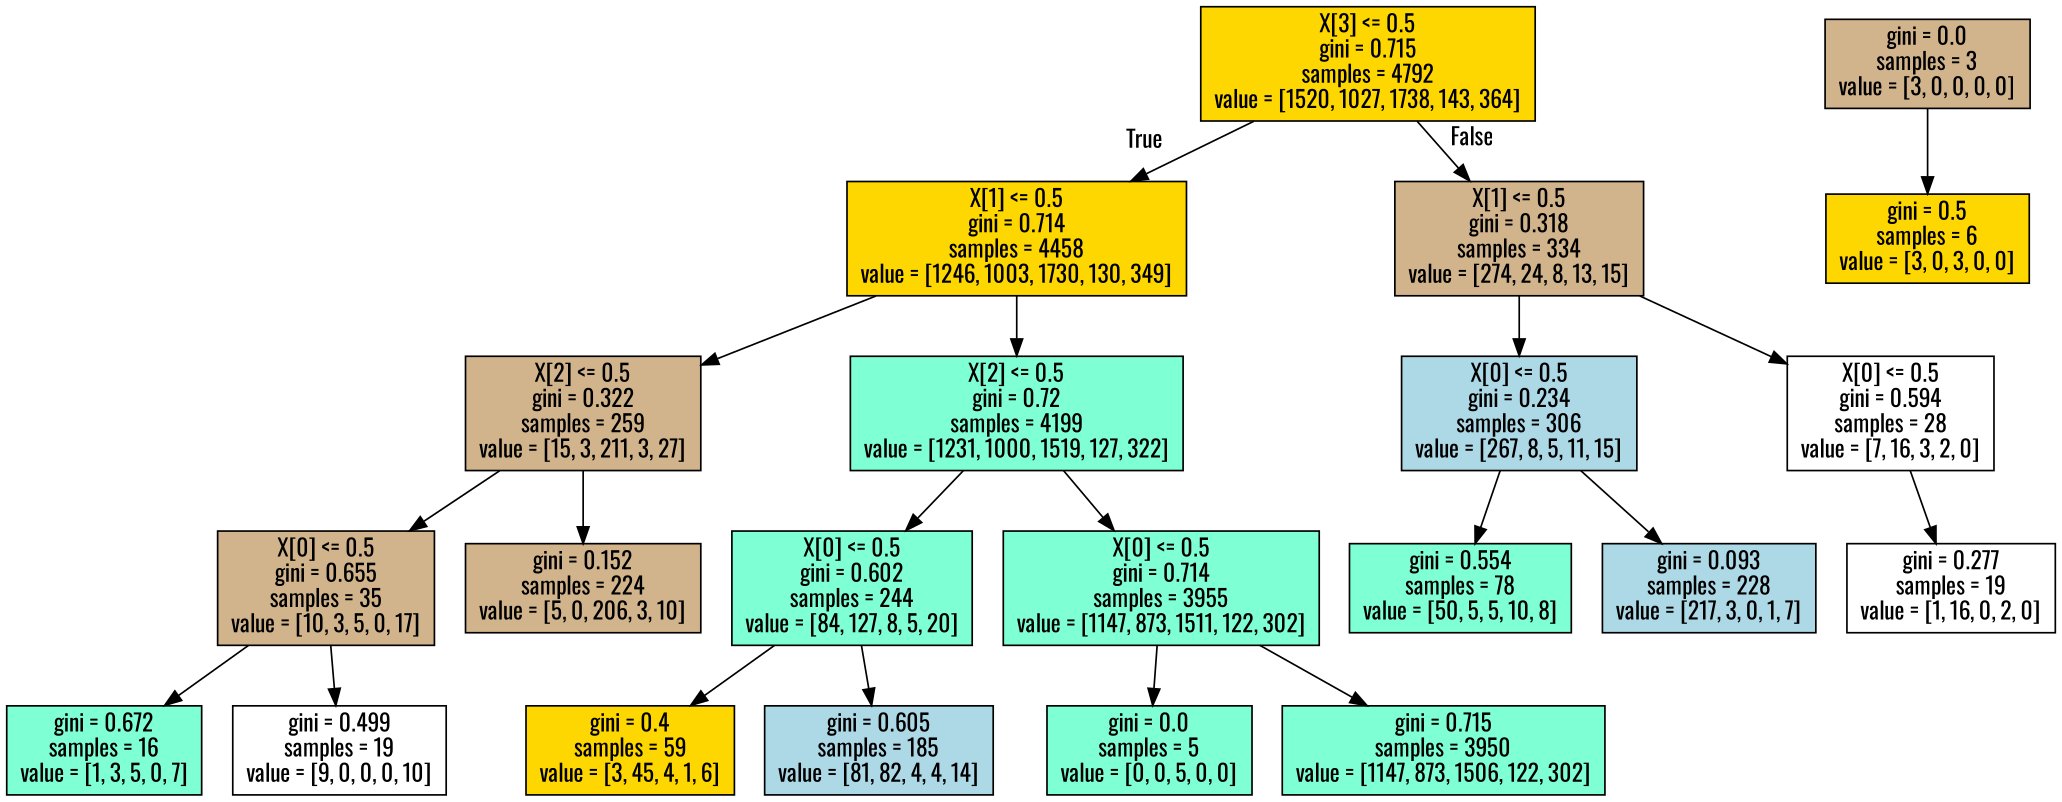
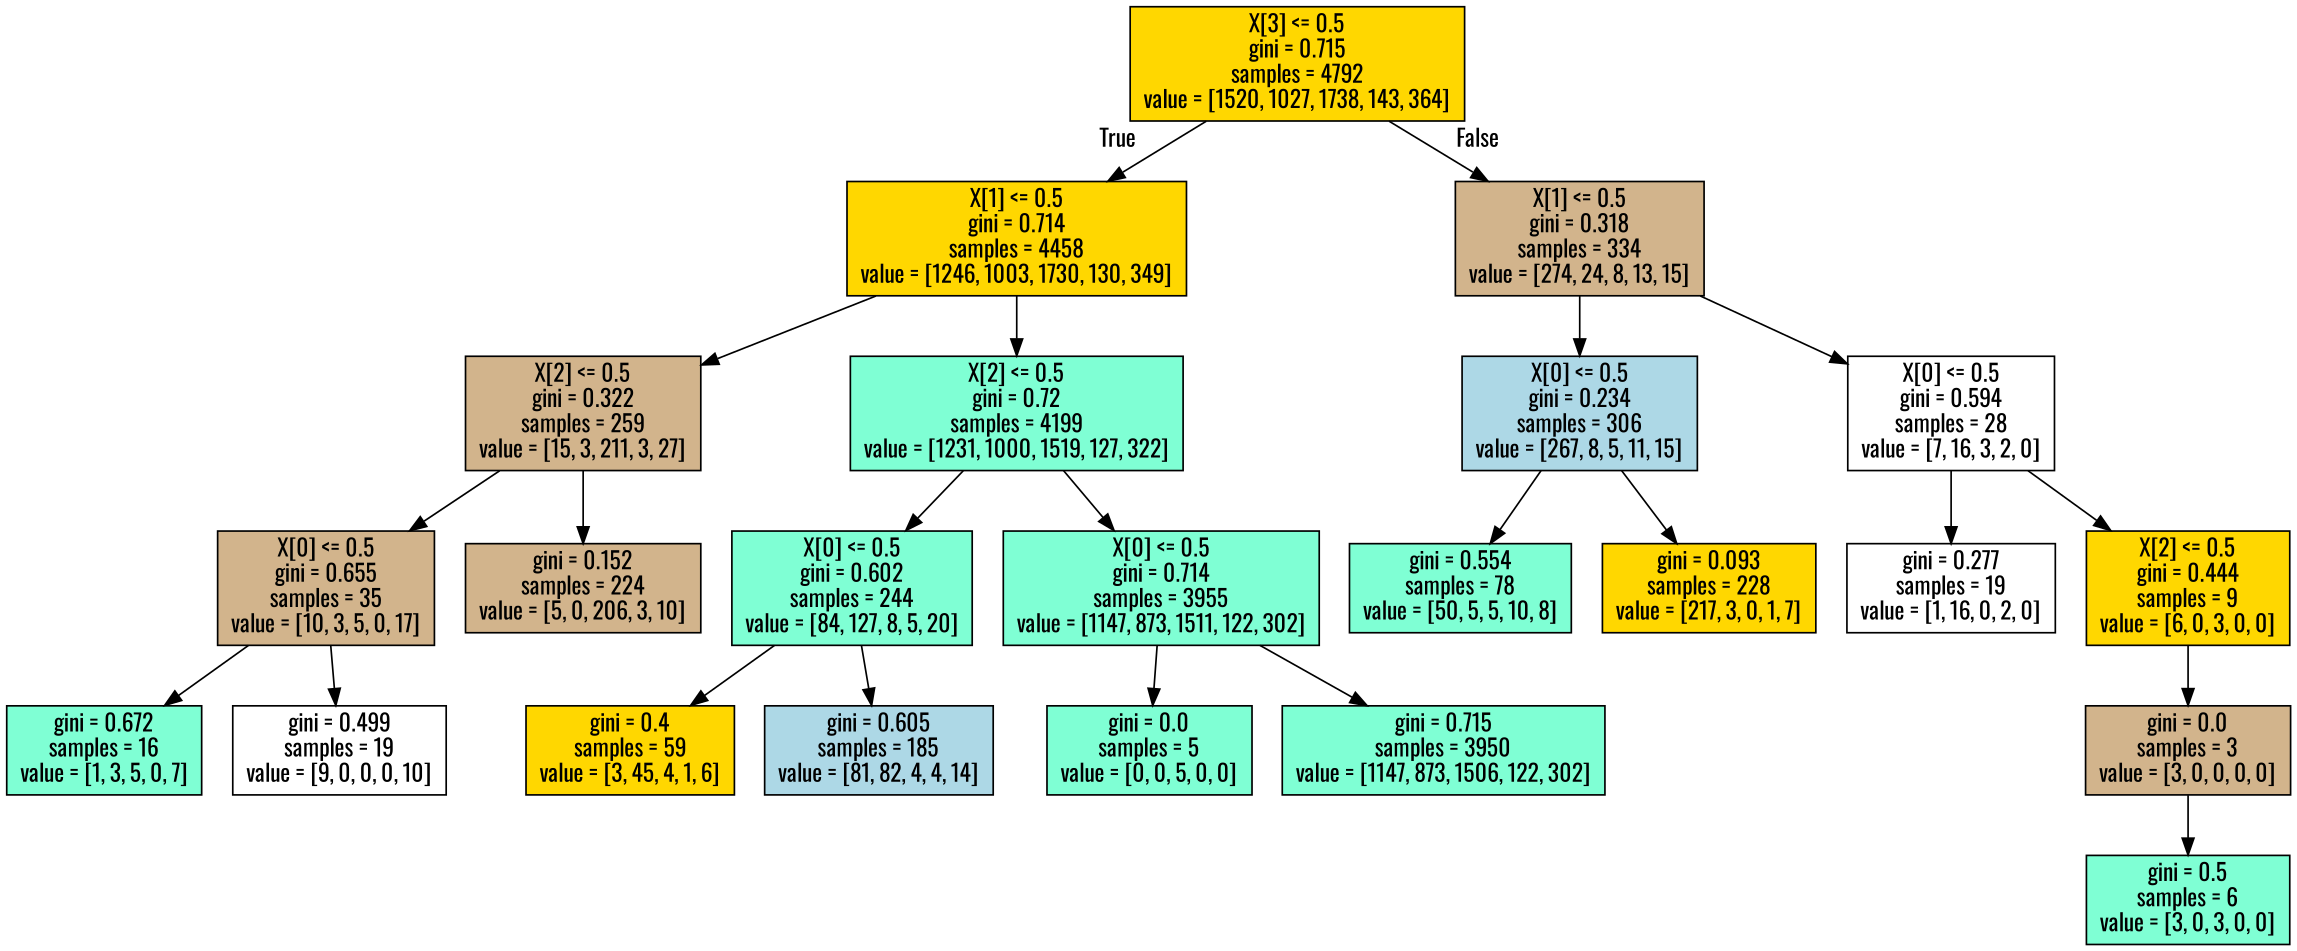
  digraph {
    fontname=Oswald
    node [fillcolor=aquamarine fontname=Oswald shape=box style=filled]
    edge [fontname=Oswald]
    n1 [fillcolor=gold label="X[3] <= 0.5\ngini = 0.715\nsamples = 4792\nvalue = [1520, 1027, 1738, 143, 364]"]
    n2 [fillcolor=gold label="X[1] <= 0.5\ngini = 0.714\nsamples = 4458\nvalue = [1246, 1003, 1730, 130, 349]"]
    n3 [fillcolor=tan label="X[1] <= 0.5\ngini = 0.318\nsamples = 334\nvalue = [274, 24, 8, 13, 15]"]
    n4 [fillcolor=tan label="X[2] <= 0.5\ngini = 0.322\nsamples = 259\nvalue = [15, 3, 211, 3, 27]"]
    n5 [label="X[2] <= 0.5\ngini = 0.72\nsamples = 4199\nvalue = [1231, 1000, 1519, 127, 322]"]
    n6 [fillcolor=lightblue label="X[0] <= 0.5\ngini = 0.234\nsamples = 306\nvalue = [267, 8, 5, 11, 15]"]
    n7 [fillcolor=white label="X[0] <= 0.5\ngini = 0.594\nsamples = 28\nvalue = [7, 16, 3, 2, 0]"]
    n8 [fillcolor=tan label="X[0] <= 0.5\ngini = 0.655\nsamples = 35\nvalue = [10, 3, 5, 0, 17]"]
    n9 [fillcolor=tan label="gini = 0.152\nsamples = 224\nvalue = [5, 0, 206, 3, 10]"]
    n10 [label="X[0] <= 0.5\ngini = 0.602\nsamples = 244\nvalue = [84, 127, 8, 5, 20]"]
    n11 [label="X[0] <= 0.5\ngini = 0.714\nsamples = 3955\nvalue = [1147, 873, 1511, 122, 302]"]
    n12 [label="gini = 0.672\nsamples = 16\nvalue = [1, 3, 5, 0, 7]"]
    n13 [fillcolor=white label="gini = 0.499\nsamples = 19\nvalue = [9, 0, 0, 0, 10]"]
    n14 [fillcolor=gold label="gini = 0.4\nsamples = 59\nvalue = [3, 45, 4, 1, 6]"]
    n15 [fillcolor=lightblue label="gini = 0.605\nsamples = 185\nvalue = [81, 82, 4, 4, 14]"]
    n16 [label="gini = 0.0\nsamples = 5\nvalue = [0, 0, 5, 0, 0]"]
    n17 [label="gini = 0.715\nsamples = 3950\nvalue = [1147, 873, 1506, 122, 302]"]
    n18 [label="gini = 0.554\nsamples = 78\nvalue = [50, 5, 5, 10, 8]"]
-   n19 [fillcolor=lightblue label="gini = 0.093\nsamples = 228\nvalue = [217, 3, 0, 1, 7]"]
+   n19 [fillcolor=gold label="gini = 0.093\nsamples = 228\nvalue = [217, 3, 0, 1, 7]"]
    n20 [fillcolor=white label="gini = 0.277\nsamples = 19\nvalue = [1, 16, 0, 2, 0]"]
+   n21 [fillcolor=gold label="X[2] <= 0.5\ngini = 0.444\nsamples = 9\nvalue = [6, 0, 3, 0, 0]"]
    n22 [fillcolor=tan label="gini = 0.0\nsamples = 3\nvalue = [3, 0, 0, 0, 0]"]
-   n23 [fillcolor=gold label="gini = 0.5\nsamples = 6\nvalue = [3, 0, 3, 0, 0]"]
+   n23 [label="gini = 0.5\nsamples = 6\nvalue = [3, 0, 3, 0, 0]"]
    n1 -> n2 [headlabel=True labelangle=45 labeldistance=2.5]
    n1 -> n3 [headlabel=False labelangle=-45 labeldistance=2.5]
    n2 -> n4
    n2 -> n5
    n3 -> n6
    n3 -> n7
    n4 -> n8
    n4 -> n9
    n5 -> n10
    n5 -> n11
    n6 -> n18
    n6 -> n19
    n7 -> n20
+   n7 -> n21
    n8 -> n12
    n8 -> n13
    n10 -> n14
    n10 -> n15
    n11 -> n16
    n11 -> n17
+   n21 -> n22
    n22 -> n23
  }
